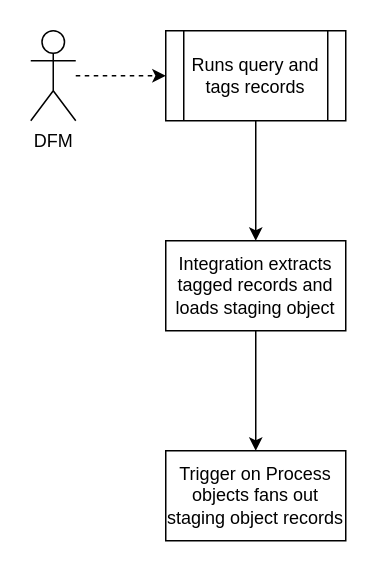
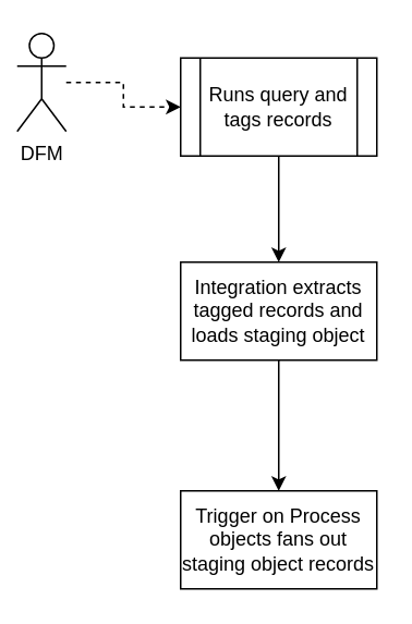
  <mxCell id="0" />
  <mxCell id="1" parent="0" />
  <mxCell id="2" value="" style="edgeStyle=orthogonalEdgeStyle;rounded=0;orthogonalLoop=1;jettySize=auto;html=1;" edge="1" parent="1" source="3" target="7"><mxGeometry relative="1" as="geometry" /></mxCell>
- <mxCell id="3" value="Runs query and tags records" style="shape=process;whiteSpace=wrap;html=1;backgroundOutline=1;" vertex="1" parent="1"><mxGeometry x="110" y="20" width="120" height="60" as="geometry" /></mxCell>
+ <mxCell id="3" value="Runs query and tags records" style="shape=process;whiteSpace=wrap;html=1;backgroundOutline=1;" vertex="1" parent="1"><mxGeometry x="110" y="35" width="120" height="60" as="geometry" /></mxCell>
  <mxCell id="4" value="" style="edgeStyle=orthogonalEdgeStyle;rounded=0;orthogonalLoop=1;jettySize=auto;html=1;dashed=1;" edge="1" parent="1" source="5" target="3"><mxGeometry relative="1" as="geometry" /></mxCell>
- <mxCell id="5" value="DFM" style="shape=umlActor;verticalLabelPosition=bottom;verticalAlign=top;html=1;outlineConnect=0;" vertex="1" parent="1"><mxGeometry x="20" y="20" width="30" height="60" as="geometry" /></mxCell>
+ <mxCell id="5" value="DFM" style="shape=umlActor;verticalLabelPosition=bottom;verticalAlign=top;html=1;outlineConnect=0;" vertex="1" parent="1"><mxGeometry x="10" y="20" width="30" height="60" as="geometry" /></mxCell>
  <mxCell id="6" value="" style="edgeStyle=orthogonalEdgeStyle;rounded=0;orthogonalLoop=1;jettySize=auto;html=1;" edge="1" parent="1" source="7" target="8"><mxGeometry relative="1" as="geometry" /></mxCell>
  <mxCell id="7" value="Integration extracts tagged records and loads staging object" style="whiteSpace=wrap;html=1;" vertex="1" parent="1"><mxGeometry x="110" y="160" width="120" height="60" as="geometry" /></mxCell>
  <mxCell id="8" value="Trigger on Process objects fans out staging object records" style="whiteSpace=wrap;html=1;" vertex="1" parent="1"><mxGeometry x="110" y="300" width="120" height="60" as="geometry" /></mxCell>
